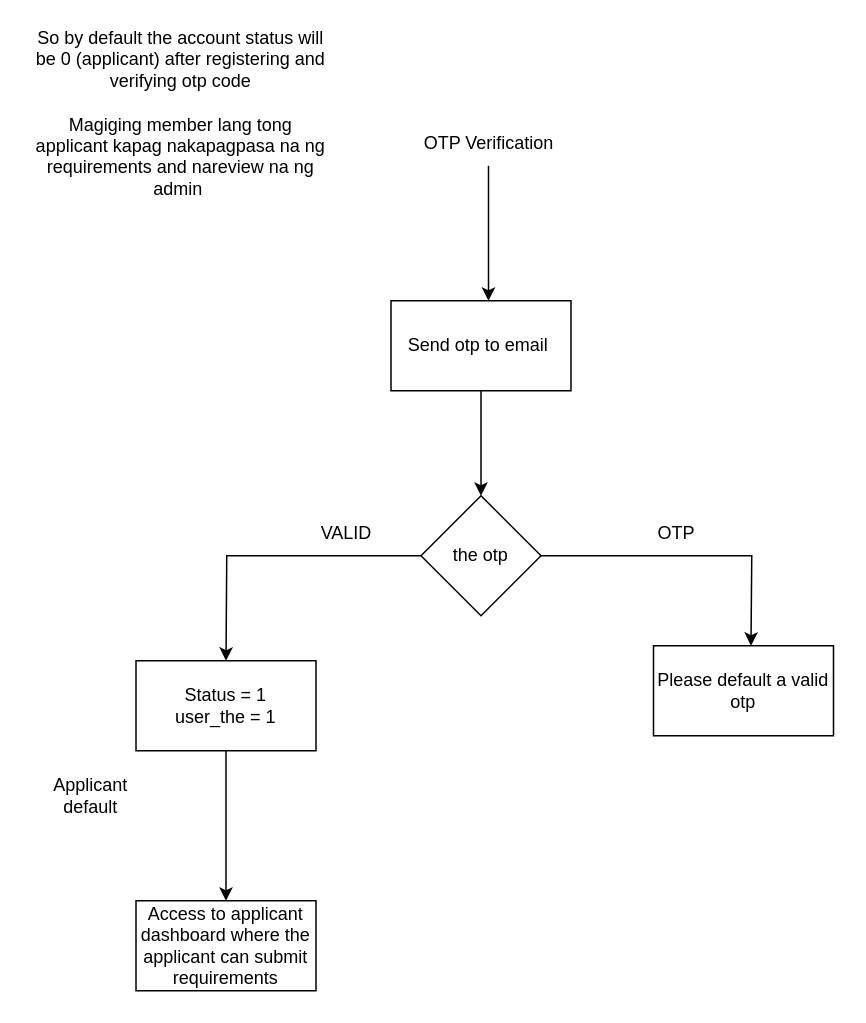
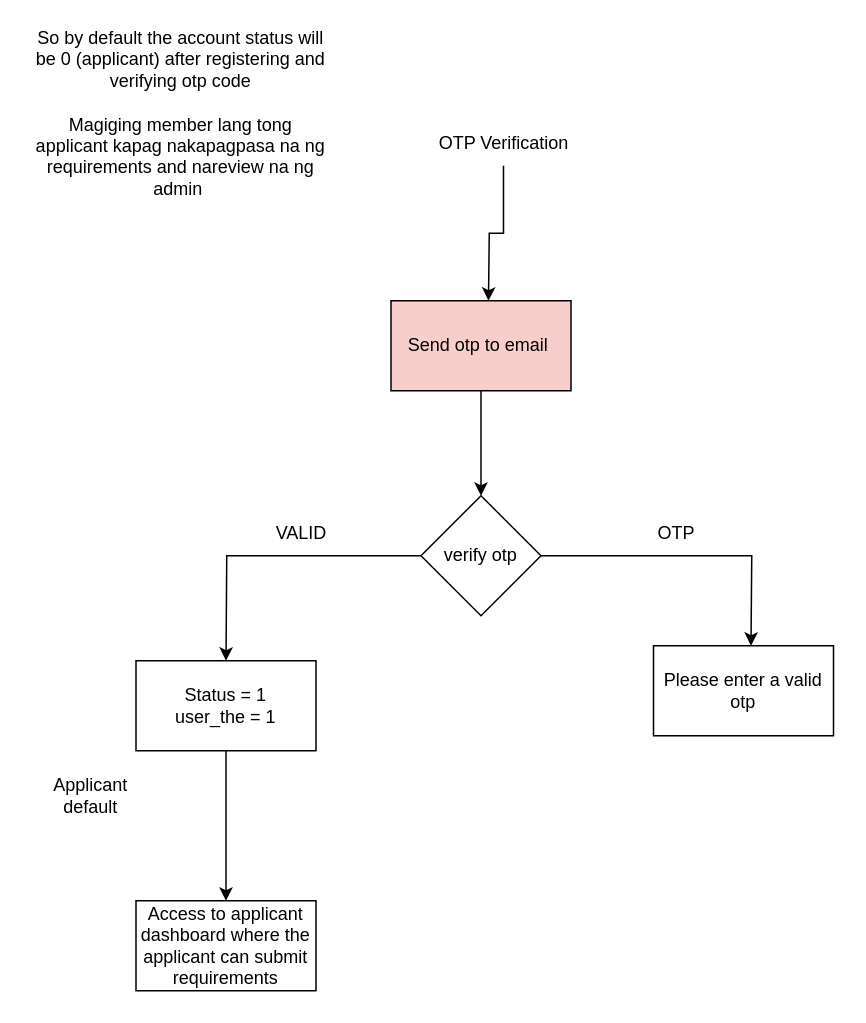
  <mxCell id="0" />
  <mxCell id="1" parent="0" />
  <mxCell id="2" style="edgeStyle=orthogonalEdgeStyle;rounded=0;orthogonalLoop=1;jettySize=auto;html=1;" edge="1" parent="1" source="3"><mxGeometry relative="1" as="geometry"><mxPoint x="325" y="200" as="targetPoint" /></mxGeometry></mxCell>
- <mxCell id="3" value="OTP Verification" style="text;html=1;align=center;verticalAlign=middle;resizable=0;points=[];autosize=1;strokeColor=none;fillColor=none;" vertex="1" parent="1"><mxGeometry x="270" y="80" width="110" height="30" as="geometry" /></mxCell>
+ <mxCell id="3" value="OTP Verification" style="text;html=1;align=center;verticalAlign=middle;resizable=0;points=[];autosize=1;strokeColor=none;fillColor=none;" vertex="1" parent="1"><mxGeometry x="280" y="80" width="110" height="30" as="geometry" /></mxCell>
  <mxCell id="4" style="edgeStyle=orthogonalEdgeStyle;rounded=0;orthogonalLoop=1;jettySize=auto;html=1;" edge="1" parent="1" source="5"><mxGeometry relative="1" as="geometry"><mxPoint x="320" y="330" as="targetPoint" /></mxGeometry></mxCell>
- <mxCell id="5" value="Send otp to email&amp;nbsp;" style="rounded=0;whiteSpace=wrap;html=1;" vertex="1" parent="1"><mxGeometry x="260" y="200" width="120" height="60" as="geometry" /></mxCell>
+ <mxCell id="5" value="Send otp to email&amp;nbsp;" style="rounded=0;whiteSpace=wrap;html=1;fillColor=#f8cecc;" vertex="1" parent="1"><mxGeometry x="260" y="200" width="120" height="60" as="geometry" /></mxCell>
  <mxCell id="6" style="edgeStyle=orthogonalEdgeStyle;rounded=0;orthogonalLoop=1;jettySize=auto;html=1;" edge="1" parent="1" source="8"><mxGeometry relative="1" as="geometry"><mxPoint x="150" y="440" as="targetPoint" /></mxGeometry></mxCell>
  <mxCell id="7" style="edgeStyle=orthogonalEdgeStyle;rounded=0;orthogonalLoop=1;jettySize=auto;html=1;" edge="1" parent="1" source="8"><mxGeometry relative="1" as="geometry"><mxPoint x="500" y="430" as="targetPoint" /></mxGeometry></mxCell>
- <mxCell id="8" value="the otp" style="rhombus;whiteSpace=wrap;html=1;" vertex="1" parent="1"><mxGeometry x="280" y="330" width="80" height="80" as="geometry" /></mxCell>
+ <mxCell id="8" value="verify otp" style="rhombus;whiteSpace=wrap;html=1;" vertex="1" parent="1"><mxGeometry x="280" y="330" width="80" height="80" as="geometry" /></mxCell>
  <mxCell id="9" style="edgeStyle=orthogonalEdgeStyle;rounded=0;orthogonalLoop=1;jettySize=auto;html=1;" edge="1" parent="1" source="10"><mxGeometry relative="1" as="geometry"><mxPoint x="150" y="600" as="targetPoint" /></mxGeometry></mxCell>
  <mxCell id="10" value="Status = 1&lt;br&gt;user_the = 1" style="rounded=0;whiteSpace=wrap;html=1;" vertex="1" parent="1"><mxGeometry x="90" y="440" width="120" height="60" as="geometry" /></mxCell>
  <mxCell id="11" value="Applicant default" style="text;html=1;strokeColor=none;fillColor=none;align=center;verticalAlign=middle;whiteSpace=wrap;rounded=0;" vertex="1" parent="1"><mxGeometry x="30" y="515" width="60" height="30" as="geometry" /></mxCell>
- <mxCell id="12" value="Please default a valid otp" style="rounded=0;whiteSpace=wrap;html=1;" vertex="1" parent="1"><mxGeometry x="435" y="430" width="120" height="60" as="geometry" /></mxCell>
+ <mxCell id="12" value="Please enter a valid otp" style="rounded=0;whiteSpace=wrap;html=1;" vertex="1" parent="1"><mxGeometry x="435" y="430" width="120" height="60" as="geometry" /></mxCell>
  <mxCell id="13" value="Access to applicant dashboard where the applicant can submit requirements" style="rounded=0;whiteSpace=wrap;html=1;" vertex="1" parent="1"><mxGeometry x="90" y="600" width="120" height="60" as="geometry" /></mxCell>
- <mxCell id="14" value="VALID" style="text;html=1;align=center;verticalAlign=middle;resizable=0;points=[];autosize=1;strokeColor=none;fillColor=none;" vertex="1" parent="1"><mxGeometry x="200" y="340" width="60" height="30" as="geometry" /></mxCell>
+ <mxCell id="14" value="VALID" style="text;html=1;align=center;verticalAlign=middle;resizable=0;points=[];autosize=1;strokeColor=none;fillColor=none;" vertex="1" parent="1"><mxGeometry x="170" y="340" width="60" height="30" as="geometry" /></mxCell>
  <mxCell id="15" value="OTP" style="text;html=1;align=center;verticalAlign=middle;resizable=0;points=[];autosize=1;strokeColor=none;fillColor=none;" vertex="1" parent="1"><mxGeometry x="415" y="340" width="70" height="30" as="geometry" /></mxCell>
  <mxCell id="16" value="So by default the account status will be 0 (applicant) after registering and verifying otp code&lt;br&gt;&lt;br&gt;Magiging member lang tong applicant kapag nakapagpasa na ng requirements and nareview na ng admin&amp;nbsp;" style="text;html=1;strokeColor=none;fillColor=none;align=center;verticalAlign=middle;whiteSpace=wrap;rounded=0;" vertex="1" parent="1"><mxGeometry x="20" y="20" width="200" height="110" as="geometry" /></mxCell>
